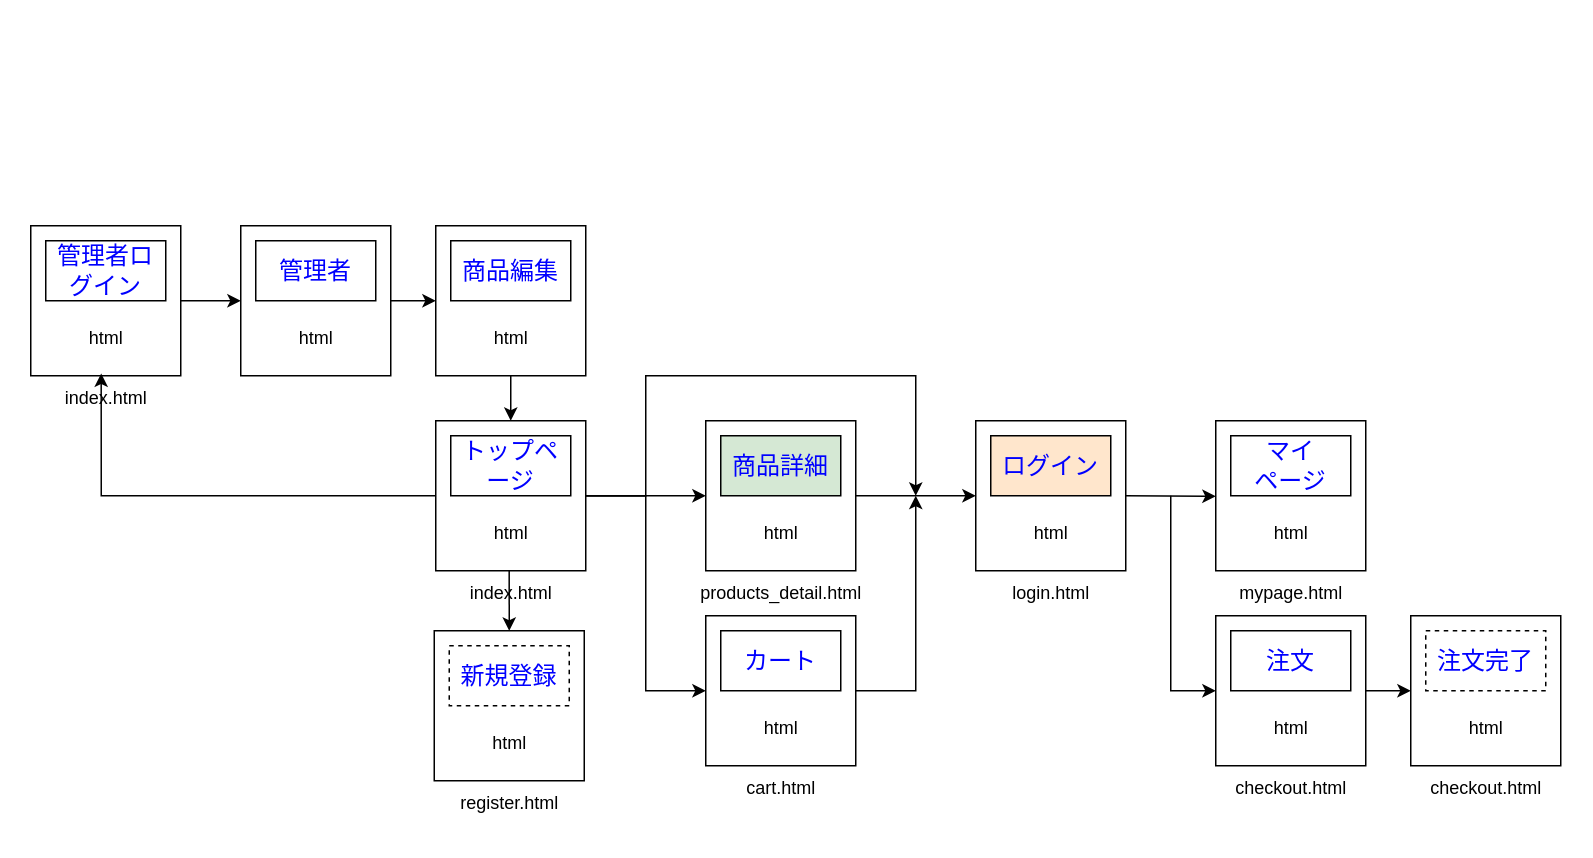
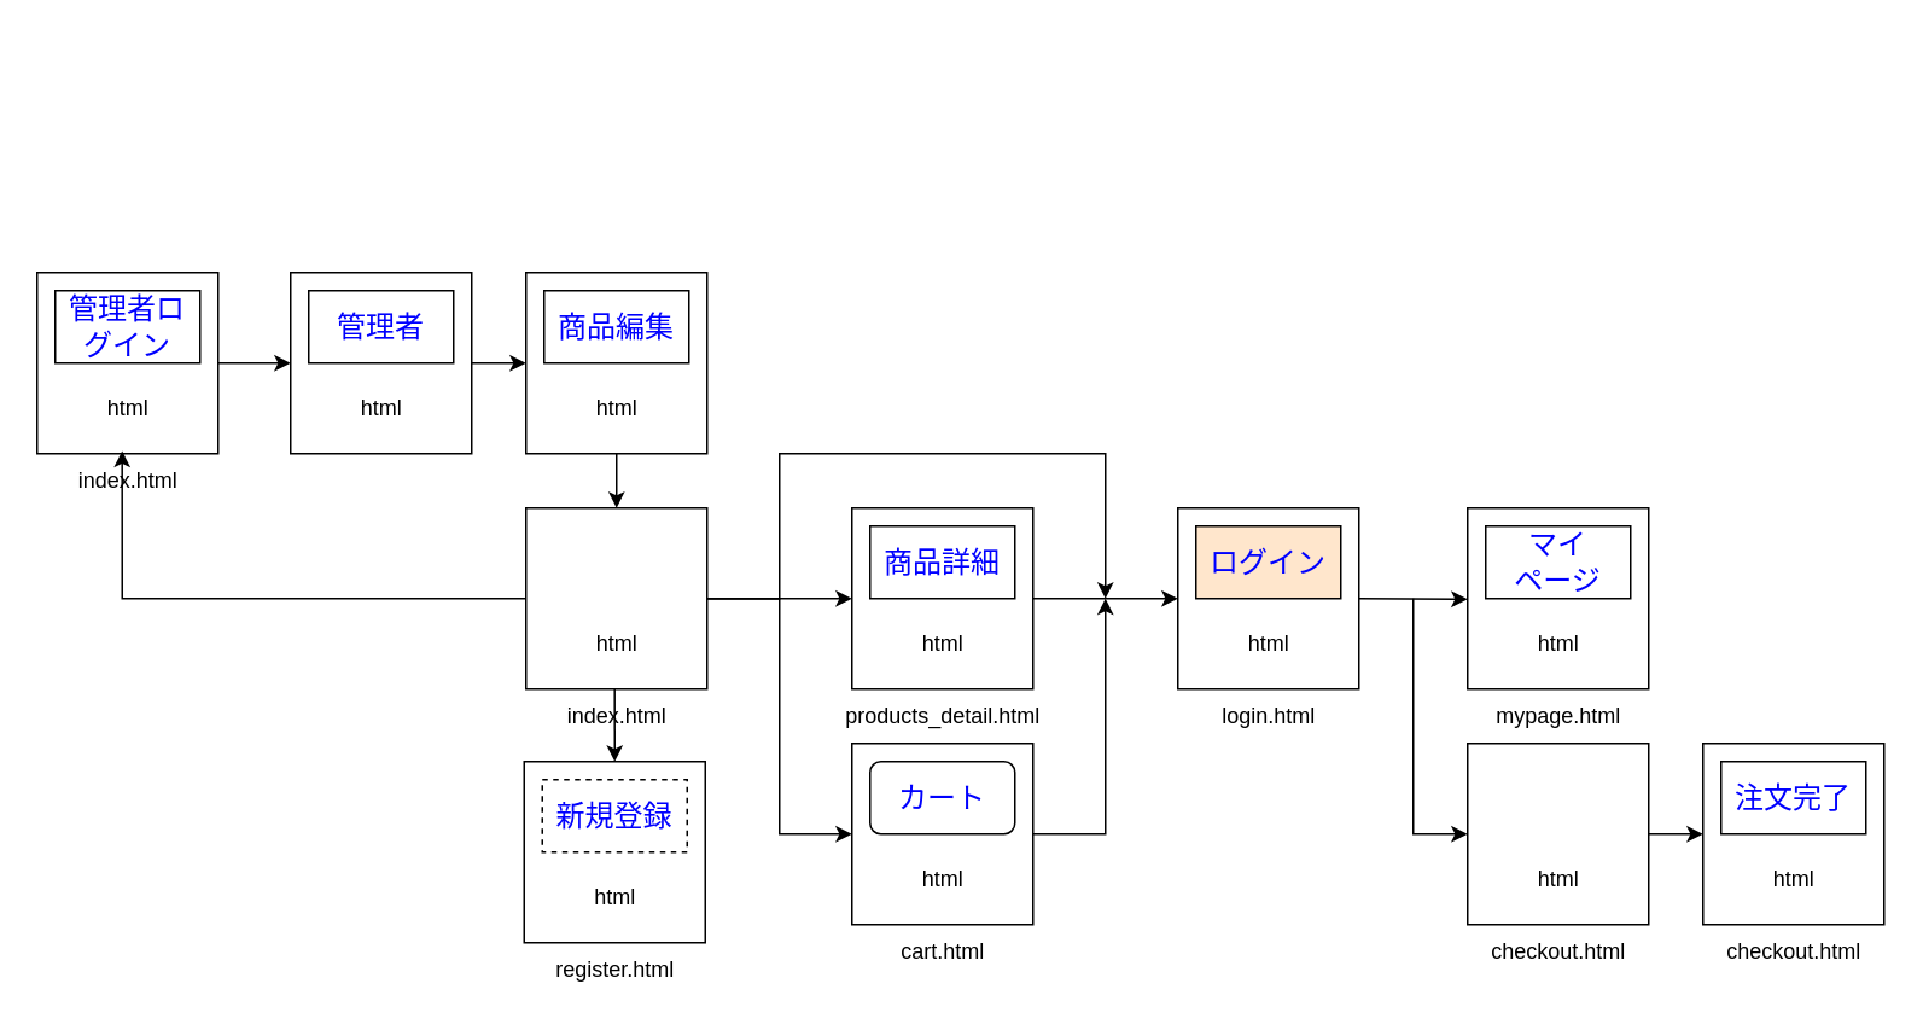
  <mxCell id="0" />
  <mxCell id="1" parent="0" />
  <mxCell id="2" value="" style="group" parent="1" vertex="1" connectable="0"><mxGeometry x="290" y="280" width="100" height="130" as="geometry" /></mxCell>
  <mxCell id="3" value="" style="group" parent="2" vertex="1" connectable="0"><mxGeometry width="100" height="100" as="geometry" /></mxCell>
  <mxCell id="4" value="" style="rounded=0;whiteSpace=wrap;html=1;" parent="3" vertex="1"><mxGeometry width="100" height="100" as="geometry" /></mxCell>
- <mxCell id="5" value="&lt;font style=&quot;font-size: 16px; color: rgb(0, 0, 255);&quot;&gt;トップページ&lt;/font&gt;" style="rounded=0;whiteSpace=wrap;html=1;" parent="3" vertex="1"><mxGeometry x="10" y="10" width="80" height="40" as="geometry" /></mxCell>
  <mxCell id="6" value="html" style="text;html=1;align=center;verticalAlign=middle;resizable=0;points=[];autosize=1;strokeColor=none;fillColor=none;" parent="3" vertex="1"><mxGeometry x="25" y="60" width="50" height="30" as="geometry" /></mxCell>
  <mxCell id="7" value="index.html" style="text;html=1;align=center;verticalAlign=middle;resizable=0;points=[];autosize=1;strokeColor=none;fillColor=none;" parent="2" vertex="1"><mxGeometry x="10" y="100" width="80" height="30" as="geometry" /></mxCell>
  <mxCell id="8" value="" style="group" parent="1" vertex="1" connectable="0"><mxGeometry x="470" y="280" width="115" height="130" as="geometry" /></mxCell>
  <mxCell id="9" value="" style="group" parent="8" vertex="1" connectable="0"><mxGeometry width="100" height="100" as="geometry" /></mxCell>
  <mxCell id="10" value="" style="rounded=0;whiteSpace=wrap;html=1;" parent="9" vertex="1"><mxGeometry width="100" height="100" as="geometry" /></mxCell>
- <mxCell id="11" value="&lt;font style=&quot;font-size: 16px; color: rgb(0, 0, 255);&quot;&gt;商品詳細&lt;/font&gt;" style="rounded=0;whiteSpace=wrap;html=1;fillColor=#d5e8d4;" parent="9" vertex="1"><mxGeometry x="10" y="10" width="80" height="40" as="geometry" /></mxCell>
+ <mxCell id="11" value="&lt;font style=&quot;font-size: 16px; color: rgb(0, 0, 255);&quot;&gt;商品詳細&lt;/font&gt;" style="rounded=0;whiteSpace=wrap;html=1;" parent="9" vertex="1"><mxGeometry x="10" y="10" width="80" height="40" as="geometry" /></mxCell>
  <mxCell id="12" value="html" style="text;html=1;align=center;verticalAlign=middle;resizable=0;points=[];autosize=1;strokeColor=none;fillColor=none;" parent="9" vertex="1"><mxGeometry x="25" y="60" width="50" height="30" as="geometry" /></mxCell>
  <mxCell id="13" value="products_detail.html" style="text;html=1;align=center;verticalAlign=middle;resizable=0;points=[];autosize=1;strokeColor=none;fillColor=none;" parent="8" vertex="1"><mxGeometry x="-15" y="100" width="130" height="30" as="geometry" /></mxCell>
  <mxCell id="14" value="" style="group" parent="1" vertex="1" connectable="0"><mxGeometry x="470" y="410" width="100" height="130" as="geometry" /></mxCell>
  <mxCell id="15" value="" style="group" parent="14" vertex="1" connectable="0"><mxGeometry width="100" height="100" as="geometry" /></mxCell>
  <mxCell id="16" value="" style="rounded=0;whiteSpace=wrap;html=1;" parent="15" vertex="1"><mxGeometry width="100" height="100" as="geometry" /></mxCell>
- <mxCell id="17" value="&lt;font style=&quot;font-size: 16px; color: rgb(0, 0, 255);&quot;&gt;カート&lt;/font&gt;" style="rounded=0;whiteSpace=wrap;html=1;" parent="15" vertex="1"><mxGeometry x="10" y="10" width="80" height="40" as="geometry" /></mxCell>
+ <mxCell id="17" value="&lt;font style=&quot;font-size: 16px; color: rgb(0, 0, 255);&quot;&gt;カート&lt;/font&gt;" style="whiteSpace=wrap;html=1;rounded=1;" parent="15" vertex="1"><mxGeometry x="10" y="10" width="80" height="40" as="geometry" /></mxCell>
  <mxCell id="18" value="html" style="text;html=1;align=center;verticalAlign=middle;resizable=0;points=[];autosize=1;strokeColor=none;fillColor=none;" parent="15" vertex="1"><mxGeometry x="25" y="60" width="50" height="30" as="geometry" /></mxCell>
  <mxCell id="19" value="cart.html" style="text;html=1;align=center;verticalAlign=middle;resizable=0;points=[];autosize=1;strokeColor=none;fillColor=none;" parent="14" vertex="1"><mxGeometry x="15" y="100" width="70" height="30" as="geometry" /></mxCell>
  <mxCell id="20" value="" style="group" parent="1" vertex="1" connectable="0"><mxGeometry x="810" y="410" width="100" height="130" as="geometry" /></mxCell>
  <mxCell id="21" value="" style="group" parent="20" vertex="1" connectable="0"><mxGeometry width="100" height="100" as="geometry" /></mxCell>
  <mxCell id="22" value="" style="rounded=0;whiteSpace=wrap;html=1;" parent="21" vertex="1"><mxGeometry width="100" height="100" as="geometry" /></mxCell>
- <mxCell id="23" value="&lt;font style=&quot;font-size: 16px; color: rgb(0, 0, 255);&quot;&gt;注文&lt;/font&gt;" style="rounded=0;whiteSpace=wrap;html=1;" parent="21" vertex="1"><mxGeometry x="10" y="10" width="80" height="40" as="geometry" /></mxCell>
  <mxCell id="24" value="html" style="text;html=1;align=center;verticalAlign=middle;resizable=0;points=[];autosize=1;strokeColor=none;fillColor=none;" parent="21" vertex="1"><mxGeometry x="25" y="60" width="50" height="30" as="geometry" /></mxCell>
  <mxCell id="25" value="checkout.html" style="text;html=1;align=center;verticalAlign=middle;resizable=0;points=[];autosize=1;strokeColor=none;fillColor=none;" parent="20" vertex="1"><mxGeometry y="100" width="100" height="30" as="geometry" /></mxCell>
  <mxCell id="26" style="edgeStyle=none;html=1;entryX=0;entryY=0.5;entryDx=0;entryDy=0;endArrow=classic;endFill=1;rounded=0;curved=0;" parent="1" target="22" edge="1"><mxGeometry relative="1" as="geometry"><mxPoint x="780" y="330" as="sourcePoint" /><Array as="points"><mxPoint x="780" y="460" /></Array></mxGeometry></mxCell>
  <mxCell id="27" value="" style="group" parent="1" vertex="1" connectable="0"><mxGeometry x="810" y="280" width="100" height="130" as="geometry" /></mxCell>
  <mxCell id="28" value="" style="group" parent="27" vertex="1" connectable="0"><mxGeometry width="100" height="100" as="geometry" /></mxCell>
  <mxCell id="29" value="" style="rounded=0;whiteSpace=wrap;html=1;" parent="28" vertex="1"><mxGeometry width="100" height="100" as="geometry" /></mxCell>
  <mxCell id="30" value="&lt;font style=&quot;font-size: 16px; color: rgb(0, 0, 255);&quot;&gt;マイ&lt;br&gt;ページ&lt;/font&gt;" style="rounded=0;whiteSpace=wrap;html=1;" parent="28" vertex="1"><mxGeometry x="10" y="10" width="80" height="40" as="geometry" /></mxCell>
  <mxCell id="31" value="html" style="text;html=1;align=center;verticalAlign=middle;resizable=0;points=[];autosize=1;strokeColor=none;fillColor=none;" parent="28" vertex="1"><mxGeometry x="25" y="60" width="50" height="30" as="geometry" /></mxCell>
  <mxCell id="32" value="mypage.html" style="text;html=1;align=center;verticalAlign=middle;resizable=0;points=[];autosize=1;strokeColor=none;fillColor=none;" parent="27" vertex="1"><mxGeometry x="5" y="100" width="90" height="30" as="geometry" /></mxCell>
  <mxCell id="33" value="" style="group" parent="1" vertex="1" connectable="0"><mxGeometry x="289" y="420" width="100" height="130" as="geometry" /></mxCell>
  <mxCell id="34" value="" style="group" parent="33" vertex="1" connectable="0"><mxGeometry width="100" height="100" as="geometry" /></mxCell>
  <mxCell id="35" value="" style="rounded=0;whiteSpace=wrap;html=1;" parent="34" vertex="1"><mxGeometry width="100" height="100" as="geometry" /></mxCell>
  <mxCell id="36" value="&lt;font style=&quot;font-size: 16px; color: rgb(0, 0, 255);&quot;&gt;新規登録&lt;/font&gt;" style="rounded=0;whiteSpace=wrap;html=1;dashed=1;" parent="34" vertex="1"><mxGeometry x="10" y="10" width="80" height="40" as="geometry" /></mxCell>
  <mxCell id="37" value="html" style="text;html=1;align=center;verticalAlign=middle;resizable=0;points=[];autosize=1;strokeColor=none;fillColor=none;" parent="34" vertex="1"><mxGeometry x="25" y="60" width="50" height="30" as="geometry" /></mxCell>
  <mxCell id="38" value="register&lt;span style=&quot;background-color: transparent;&quot;&gt;.html&lt;/span&gt;" style="text;html=1;align=center;verticalAlign=middle;resizable=0;points=[];autosize=1;strokeColor=none;fillColor=none;" parent="33" vertex="1"><mxGeometry x="5" y="100" width="90" height="30" as="geometry" /></mxCell>
  <mxCell id="39" value="" style="group" parent="1" vertex="1" connectable="0"><mxGeometry x="160" y="20" width="100" height="135" as="geometry" /></mxCell>
  <mxCell id="40" value="" style="group" parent="39" vertex="1" connectable="0"><mxGeometry y="130" width="100" height="100" as="geometry" /></mxCell>
  <mxCell id="41" value="" style="rounded=0;whiteSpace=wrap;html=1;" parent="40" vertex="1"><mxGeometry width="100" height="100" as="geometry" /></mxCell>
  <mxCell id="42" value="&lt;font style=&quot;font-size: 16px; color: rgb(0, 0, 255);&quot;&gt;管理者&lt;/font&gt;" style="rounded=0;whiteSpace=wrap;html=1;" parent="40" vertex="1"><mxGeometry x="10" y="10" width="80" height="40" as="geometry" /></mxCell>
  <mxCell id="43" value="html" style="text;html=1;align=center;verticalAlign=middle;resizable=0;points=[];autosize=1;strokeColor=none;fillColor=none;" parent="40" vertex="1"><mxGeometry x="25" y="60" width="50" height="30" as="geometry" /></mxCell>
  <mxCell id="44" value="" style="group" parent="1" vertex="1" connectable="0"><mxGeometry x="290" y="20" width="100" height="135" as="geometry" /></mxCell>
  <mxCell id="45" value="" style="group" parent="44" vertex="1" connectable="0"><mxGeometry y="130" width="100" height="100" as="geometry" /></mxCell>
  <mxCell id="46" value="" style="rounded=0;whiteSpace=wrap;html=1;" parent="45" vertex="1"><mxGeometry width="100" height="100" as="geometry" /></mxCell>
  <mxCell id="47" value="&lt;font style=&quot;font-size: 16px; color: rgb(0, 0, 255);&quot;&gt;商品編集&lt;/font&gt;" style="rounded=0;whiteSpace=wrap;html=1;" parent="45" vertex="1"><mxGeometry x="10" y="10" width="80" height="40" as="geometry" /></mxCell>
  <mxCell id="48" value="html" style="text;html=1;align=center;verticalAlign=middle;resizable=0;points=[];autosize=1;strokeColor=none;fillColor=none;" parent="45" vertex="1"><mxGeometry x="25" y="60" width="50" height="30" as="geometry" /></mxCell>
  <mxCell id="49" value="" style="group" parent="1" vertex="1" connectable="0"><mxGeometry x="20" y="20" width="100" height="130" as="geometry" /></mxCell>
  <mxCell id="50" value="" style="group" parent="49" vertex="1" connectable="0"><mxGeometry y="130" width="100" height="100" as="geometry" /></mxCell>
  <mxCell id="51" value="" style="rounded=0;whiteSpace=wrap;html=1;" parent="50" vertex="1"><mxGeometry width="100" height="100" as="geometry" /></mxCell>
  <mxCell id="52" value="&lt;font style=&quot;font-size: 16px; color: rgb(0, 0, 255);&quot;&gt;管理者ログイン&lt;/font&gt;" style="rounded=0;whiteSpace=wrap;html=1;" parent="50" vertex="1"><mxGeometry x="10" y="10" width="80" height="40" as="geometry" /></mxCell>
  <mxCell id="53" value="html" style="text;html=1;align=center;verticalAlign=middle;resizable=0;points=[];autosize=1;strokeColor=none;fillColor=none;" parent="50" vertex="1"><mxGeometry x="25" y="60" width="50" height="30" as="geometry" /></mxCell>
  <mxCell id="54" style="edgeStyle=none;html=1;endArrow=classic;endFill=1;" parent="1" edge="1"><mxGeometry relative="1" as="geometry"><mxPoint y="200" as="sourcePoint" x="260" /><mxPoint x="290" y="200" as="targetPoint" /></mxGeometry></mxCell>
  <mxCell id="55" style="edgeStyle=none;html=1;entryX=0.5;entryY=0;entryDx=0;entryDy=0;endArrow=classic;endFill=1;exitX=0.5;exitY=1;exitDx=0;exitDy=0;" parent="1" source="46" target="4" edge="1"><mxGeometry relative="1" as="geometry"><mxPoint x="340" y="120" as="sourcePoint" /></mxGeometry></mxCell>
  <mxCell id="56" style="edgeStyle=none;html=1;exitX=1;exitY=0.5;exitDx=0;exitDy=0;rounded=0;curved=0;endArrow=classic;endFill=1;" parent="1" source="16" edge="1"><mxGeometry relative="1" as="geometry"><mxPoint x="610" y="330" as="targetPoint" /><Array as="points"><mxPoint x="610" y="460" /><mxPoint x="610" y="330" /></Array></mxGeometry></mxCell>
  <mxCell id="57" style="edgeStyle=none;html=1;exitX=1;exitY=0.5;exitDx=0;exitDy=0;rounded=0;curved=0;endArrow=classic;endFill=1;" parent="1" source="4" edge="1"><mxGeometry relative="1" as="geometry"><mxPoint x="610" y="330" as="targetPoint" /><Array as="points"><mxPoint x="430" y="330" /><mxPoint x="430" y="250" /><mxPoint x="610" y="250" /></Array></mxGeometry></mxCell>
  <mxCell id="58" value="" style="group" parent="1" vertex="1" connectable="0"><mxGeometry x="650" y="280" width="100" height="130" as="geometry" /></mxCell>
  <mxCell id="59" value="" style="group" parent="58" vertex="1" connectable="0"><mxGeometry width="100" height="100" as="geometry" /></mxCell>
  <mxCell id="60" style="edgeStyle=none;html=1;exitX=1;exitY=0.5;exitDx=0;exitDy=0;endArrow=classic;endFill=1;entryX=1;entryY=0.5;entryDx=0;entryDy=0;" parent="59" source="61" edge="1"><mxGeometry relative="1" as="geometry"><mxPoint x="160" y="50.353" as="targetPoint" /></mxGeometry></mxCell>
  <mxCell id="61" value="" style="rounded=0;whiteSpace=wrap;html=1;" parent="59" vertex="1"><mxGeometry width="100" height="100" as="geometry" /></mxCell>
  <mxCell id="62" value="&lt;font style=&quot;font-size: 16px; color: rgb(0, 0, 255);&quot;&gt;ログイン&lt;/font&gt;" style="rounded=0;whiteSpace=wrap;html=1;fillColor=#ffe6cc;" parent="59" vertex="1"><mxGeometry x="10" y="10" width="80" height="40" as="geometry" /></mxCell>
  <mxCell id="63" value="html" style="text;html=1;align=center;verticalAlign=middle;resizable=0;points=[];autosize=1;strokeColor=none;fillColor=none;" parent="59" vertex="1"><mxGeometry x="25" y="60" width="50" height="30" as="geometry" /></mxCell>
  <mxCell id="64" value="login.html" style="text;html=1;align=center;verticalAlign=middle;resizable=0;points=[];autosize=1;strokeColor=none;fillColor=none;" parent="58" vertex="1"><mxGeometry x="15" y="100" width="70" height="30" as="geometry" /></mxCell>
  <mxCell id="65" value="" style="group" parent="1" vertex="1" connectable="0"><mxGeometry x="940" y="410" width="100" height="130" as="geometry" /></mxCell>
  <mxCell id="66" value="" style="group" parent="65" vertex="1" connectable="0"><mxGeometry width="100" height="100" as="geometry" /></mxCell>
  <mxCell id="67" value="" style="rounded=0;whiteSpace=wrap;html=1;" parent="66" vertex="1"><mxGeometry width="100" height="100" as="geometry" /></mxCell>
- <mxCell id="68" value="&lt;font style=&quot;font-size: 16px; color: rgb(0, 0, 255);&quot;&gt;注文完了&lt;/font&gt;" style="rounded=0;whiteSpace=wrap;html=1;dashed=1;" parent="66" vertex="1"><mxGeometry x="10" y="10" width="80" height="40" as="geometry" /></mxCell>
+ <mxCell id="68" value="&lt;font style=&quot;font-size: 16px; color: rgb(0, 0, 255);&quot;&gt;注文完了&lt;/font&gt;" style="rounded=0;whiteSpace=wrap;html=1;" parent="66" vertex="1"><mxGeometry x="10" y="10" width="80" height="40" as="geometry" /></mxCell>
  <mxCell id="69" value="html" style="text;html=1;align=center;verticalAlign=middle;resizable=0;points=[];autosize=1;strokeColor=none;fillColor=none;" parent="66" vertex="1"><mxGeometry x="25" y="60" width="50" height="30" as="geometry" /></mxCell>
  <mxCell id="70" value="checkout.html" style="text;html=1;align=center;verticalAlign=middle;resizable=0;points=[];autosize=1;strokeColor=none;fillColor=none;" parent="65" vertex="1"><mxGeometry y="100" width="100" height="30" as="geometry" /></mxCell>
  <mxCell id="71" style="edgeStyle=none;html=1;exitX=1;exitY=0.5;exitDx=0;exitDy=0;entryX=0;entryY=0.5;entryDx=0;entryDy=0;endArrow=classic;endFill=1;" parent="1" source="22" target="67" edge="1"><mxGeometry relative="1" as="geometry" /></mxCell>
  <mxCell id="72" value="index.html" style="text;html=1;align=center;verticalAlign=middle;resizable=0;points=[];autosize=1;strokeColor=none;fillColor=none;" parent="1" vertex="1"><mxGeometry x="30" y="250" width="80" height="30" as="geometry" /></mxCell>
  <mxCell id="73" style="edgeStyle=none;html=1;exitX=1;exitY=0.5;exitDx=0;exitDy=0;endArrow=classic;endFill=1;entryX=0;entryY=0.5;entryDx=0;entryDy=0;" parent="1" source="10" target="61" edge="1"><mxGeometry relative="1" as="geometry"><mxPoint x="610" y="330.353" as="targetPoint" /></mxGeometry></mxCell>
  <mxCell id="74" style="edgeStyle=none;html=1;exitX=1;exitY=0.5;exitDx=0;exitDy=0;endArrow=classic;endFill=1;entryX=0;entryY=0.5;entryDx=0;entryDy=0;" parent="1" source="4" target="10" edge="1"><mxGeometry relative="1" as="geometry"><mxPoint x="430" y="330.353" as="sourcePoint" /></mxGeometry></mxCell>
  <mxCell id="75" style="edgeStyle=none;html=1;exitX=1;exitY=0.5;exitDx=0;exitDy=0;rounded=0;curved=0;endArrow=classic;endFill=1;entryX=0;entryY=0.5;entryDx=0;entryDy=0;" parent="1" source="4" target="16" edge="1"><mxGeometry relative="1" as="geometry"><mxPoint x="430" y="330" as="sourcePoint" /><Array as="points"><mxPoint x="430" y="330" /><mxPoint x="430" y="460" /></Array></mxGeometry></mxCell>
  <mxCell id="76" style="edgeStyle=none;html=1;endArrow=classic;endFill=1;exitX=0.487;exitY=0.008;exitDx=0;exitDy=0;entryX=0.5;entryY=0;entryDx=0;entryDy=0;exitPerimeter=0;" parent="1" source="7" target="35" edge="1"><mxGeometry relative="1" as="geometry"><mxPoint y="580" as="sourcePoint" x="260" /></mxGeometry></mxCell>
  <mxCell id="77" style="edgeStyle=none;html=1;endArrow=classic;endFill=1;exitX=1;exitY=0.5;exitDx=0;exitDy=0;entryX=0;entryY=0.5;entryDx=0;entryDy=0;" parent="1" source="51" target="41" edge="1"><mxGeometry relative="1" as="geometry" /></mxCell>
  <mxCell id="78" style="edgeStyle=none;html=1;exitX=0;exitY=0.5;exitDx=0;exitDy=0;entryX=0.462;entryY=-0.051;entryDx=0;entryDy=0;entryPerimeter=0;rounded=0;curved=0;" parent="1" source="4" target="72" edge="1"><mxGeometry relative="1" as="geometry"><Array as="points"><mxPoint x="67" y="330" /></Array></mxGeometry></mxCell>
